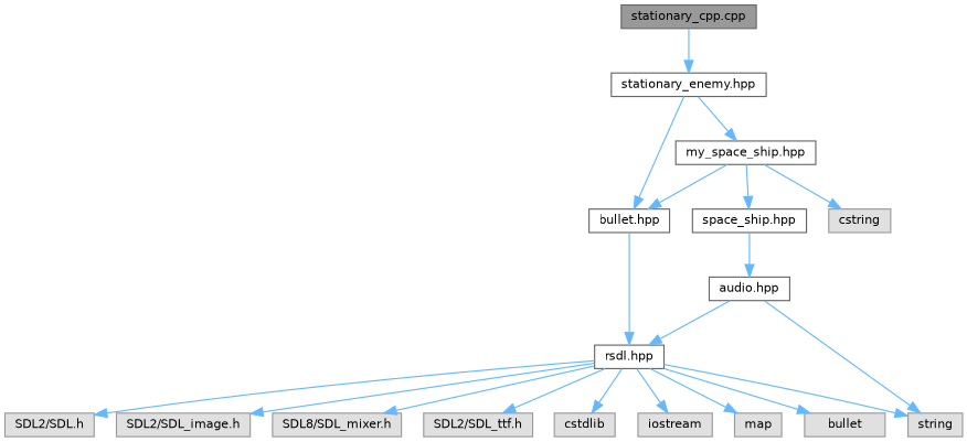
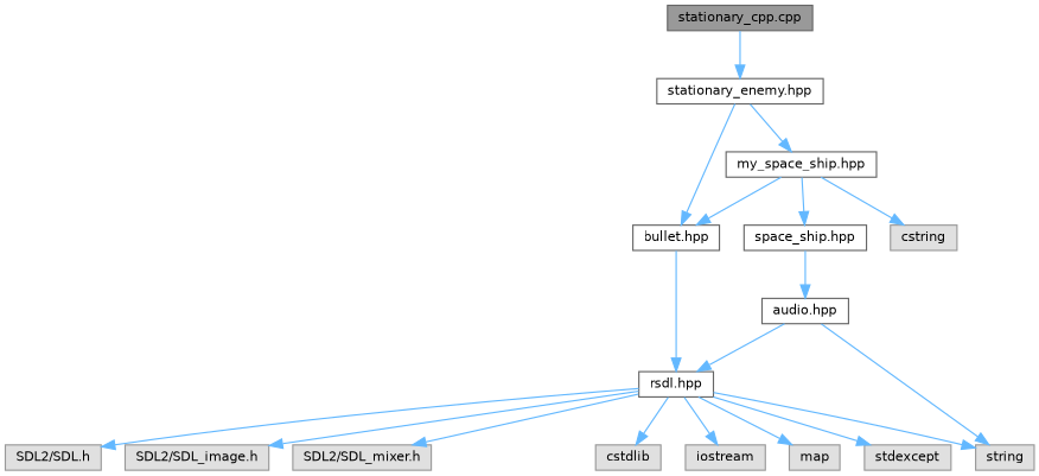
  digraph {
    node [color=grey60 fillcolor="#E0E0E0" fontname=Helvetica fontsize=10 shape=box style=filled]
    edge [color=steelblue1 fontname=Helvetica fontsize=10 labelfontname=Helvetica labelfontsize=10 style=solid]
    n1 [color=gray40 fillcolor=grey60 fontcolor=black height=0.2 label="stationary_cpp.cpp" width=0.4]
    n2 [color=grey40 fillcolor=white height=0.2 label="stationary_enemy.hpp" width=0.4]
    n3 [color=grey40 fillcolor=white height=0.2 label="my_space_ship.hpp" width=0.4]
    n4 [color=grey40 fillcolor=white height=0.2 label="bullet.hpp" width=0.4]
    n5 [color=grey40 fillcolor=white height=0.2 label="space_ship.hpp" width=0.4]
    n6 [height=0.2 label=cstring width=0.4]
    n7 [color=grey40 fillcolor=white height=0.2 label="rsdl.hpp" width=0.4]
    n8 [color=grey40 fillcolor=white height=0.2 label="audio.hpp" width=0.4]
    n9 [height=0.2 label="SDL2/SDL.h" width=0.4]
    n10 [height=0.2 label="SDL2/SDL_image.h" width=0.4]
-   n11 [height=0.2 label="SDL8/SDL_mixer.h" width=0.4]
-   n12 [height=0.2 label="SDL2/SDL_ttf.h" width=0.4]
+   n11 [height=0.2 label="SDL2/SDL_mixer.h" width=0.4]
    n13 [height=0.2 label=cstdlib width=0.4]
    n14 [height=0.2 label=iostream width=0.4]
    n15 [height=0.2 label=map width=0.4]
-   n16 [height=0.2 label=bullet width=0.4]
+   n16 [height=0.2 label=stdexcept width=0.4]
    n17 [height=0.2 label=string width=0.4]
    n1 -> n2
    n2 -> n3
    n2 -> n4
    n3 -> n4
    n3 -> n5
    n3 -> n6
    n4 -> n7
    n5 -> n8
    n7 -> n9
    n7 -> n10
    n7 -> n11
-   n7 -> n12
    n7 -> n13
    n7 -> n14
    n7 -> n15
    n7 -> n16
    n7 -> n17
    n8 -> n7
    n8 -> n17
  }
